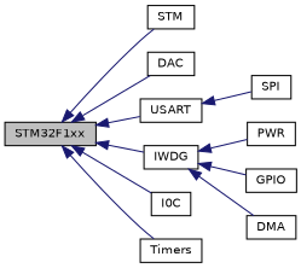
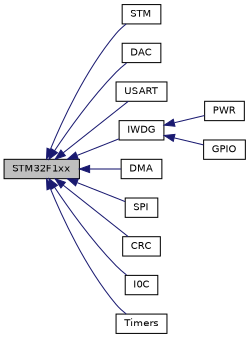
  digraph {
    rankdir=LR
    node [color=black fillcolor=white fontname=Helvetica fontsize=10 shape=record style=filled]
    edge [color=midnightblue dir=back fontname=Helvetica fontsize=10 labelfontname=Helvetica labelfontsize=10 shape=plaintext style=solid]
    n1 [height=0.2 label=PWR width=0.4]
    n2 [height=0.2 label=GPIO width=0.4]
    n3 [height=0.2 label=STM width=0.4]
    n4 [height=0.2 label=DAC width=0.4]
    n5 [height=0.2 label=USART width=0.4]
    n6 [height=0.2 label=IWDG width=0.4]
    n7 [height=0.2 label=DMA width=0.4]
    n8 [height=0.2 label=SPI width=0.4]
+   n9 [height=0.2 label=CRC width=0.4]
    n10 [height=0.2 label=I0C width=0.4]
    n11 [fillcolor=grey75 fontcolor=black height=0.2 label=STM32F1xx width=0.4]
    n12 [height=0.2 label=Timers width=0.4]
    n6 -> n1
    n6 -> n2
    n11 -> n3
    n11 -> n4
    n11 -> n5
    n11 -> n6
-   n6 -> n7
-   n5 -> n8
+   n11 -> n7
+   n11 -> n8
+   n11 -> n9
    n11 -> n10
    n11 -> n12
  }
